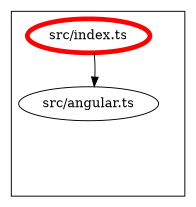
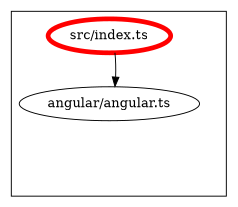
  digraph {
    compound=true
    edge [style=invis]
-   n1 [label="src/angular.ts"]
+   n1 [label="angular/angular.ts"]
    exit_src [style=invis]
    n3 [color="#ff0000" label="src/index.ts" penwidth=5]
    subgraph cluster_1 {
      color="#000000"
      n1
      exit_src
      n3
    }
    n1 -> exit_src
    n3 -> n1
    n3 -> n1 [color=black style=solid]
    n3 -> exit_src
  }
